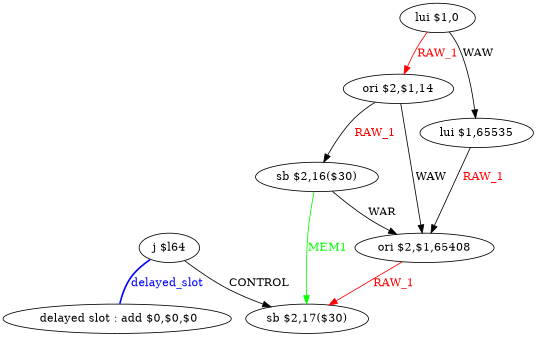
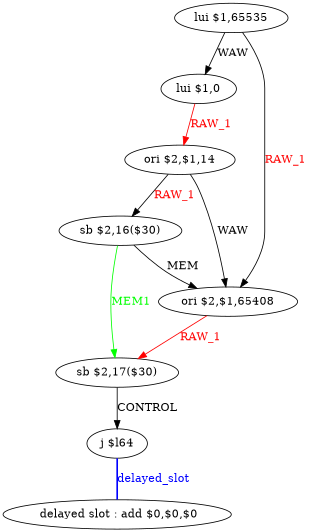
  digraph {
    node [shape=ellipse]
    n1 [label=" delayed slot : add $0,$0,$0"]
    n2 [label="j $l64"]
    n3 [label="lui $1,0"]
    n4 [label="ori $2,$1,14"]
    n5 [label="lui $1,65535"]
    n6 [label="sb $2,16($30)"]
    n7 [label="ori $2,$1,65408"]
    n8 [label="sb $2,17($30)"]
    n2 -> n1 [color=blue dir=none fontcolor=blue label=delayed_slot style=bold]
    n3 -> n4 [color=red fontcolor=red label=RAW_1]
-   n3 -> n5 [label=WAW]
+   n5 -> n3 [label=WAW]
    n4 -> n6 [color=black fontcolor=red label=RAW_1]
    n4 -> n7 [label=WAW]
    n5 -> n7 [color=black fontcolor=red label=RAW_1]
-   n6 -> n7 [label=WAR]
+   n6 -> n7 [label=MEM]
    n6 -> n8 [color=green fontcolor=green label=MEM1]
    n7 -> n8 [color=red fontcolor=red label=RAW_1]
-   n2 -> n8 [label=CONTROL]
+   n8 -> n2 [label=CONTROL]
  }
